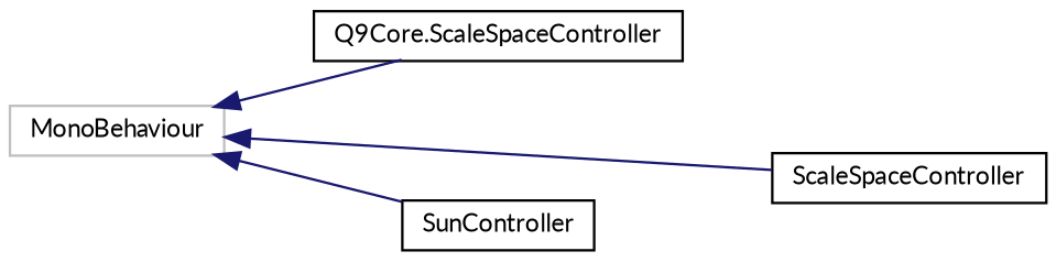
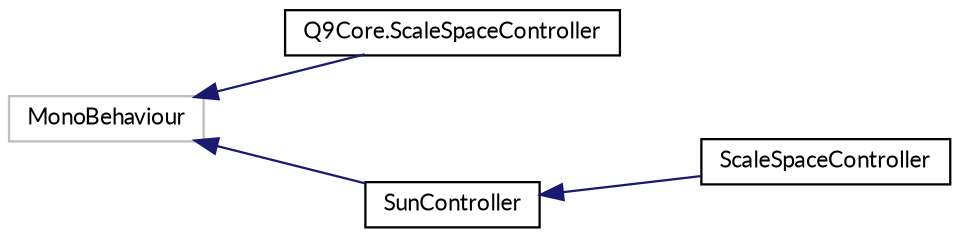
  digraph {
    fontname=Lato
    rankdir=LR
    node [color=black fillcolor=white fontname=Lato fontsize=10 shape=record style=filled]
    edge [color=midnightblue dir=back fontname=Lato fontsize=10 labelfontname=Helvetica labelfontsize=10 style=solid]
    n1 [color=grey75 height=0.2 label=MonoBehaviour width=0.4]
    n2 [height=0.2 label="Q9Core.ScaleSpaceController" width=0.4]
    n3 [height=0.2 label=ScaleSpaceController width=0.4]
    n4 [height=0.2 label=SunController width=0.4]
    n1 -> n2
-   n1 -> n3
+   n4 -> n3
    n1 -> n4
  }
